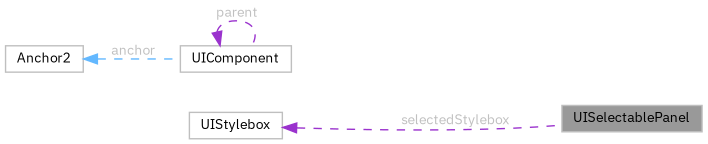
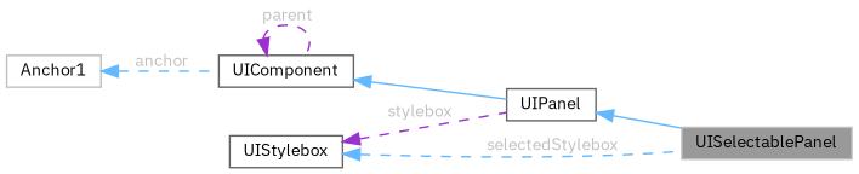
  digraph {
    fontname="IBM Plex Sans"
    rankdir=LR
    node [color=grey75 fillcolor=white fontname="IBM Plex Sans" fontsize=10 shape=box style=filled]
    edge [color=steelblue1 dir=back fontname="IBM Plex Sans" fontsize=10 labelfontname=Helvetica labelfontsize=10 style=dashed fontcolor=grey]
    n1 [fillcolor=grey60 fontcolor=black height=0.2 label=UISelectablePanel width=0.4]
-   n3 [height=0.2 label=UIComponent width=0.4]
-   n4 [height=0.2 label=Anchor2 width=0.4]
-   n5 [height=0.2 label=UIStylebox width=0.4]
+   n2 [color=gray40 height=0.2 label=UIPanel width=0.4]
+   n3 [color=gray40 height=0.2 label=UIComponent width=0.4]
+   n4 [height=0.2 label=Anchor1 width=0.4]
+   n5 [color=gray40 height=0.2 label=UIStylebox width=0.4]
+   n2 -> n1 [style=solid fontcolor=""]
+   n3 -> n2 [style=solid fontcolor=""]
    n3 -> n3 [color=darkorchid3 label=" parent"]
    n4 -> n3 [label=" anchor"]
-   n5 -> n1 [color=darkorchid3 label=" selectedStylebox"]
+   n5 -> n1 [label=" selectedStylebox"]
+   n5 -> n2 [color=darkorchid3 label=" stylebox"]
  }
